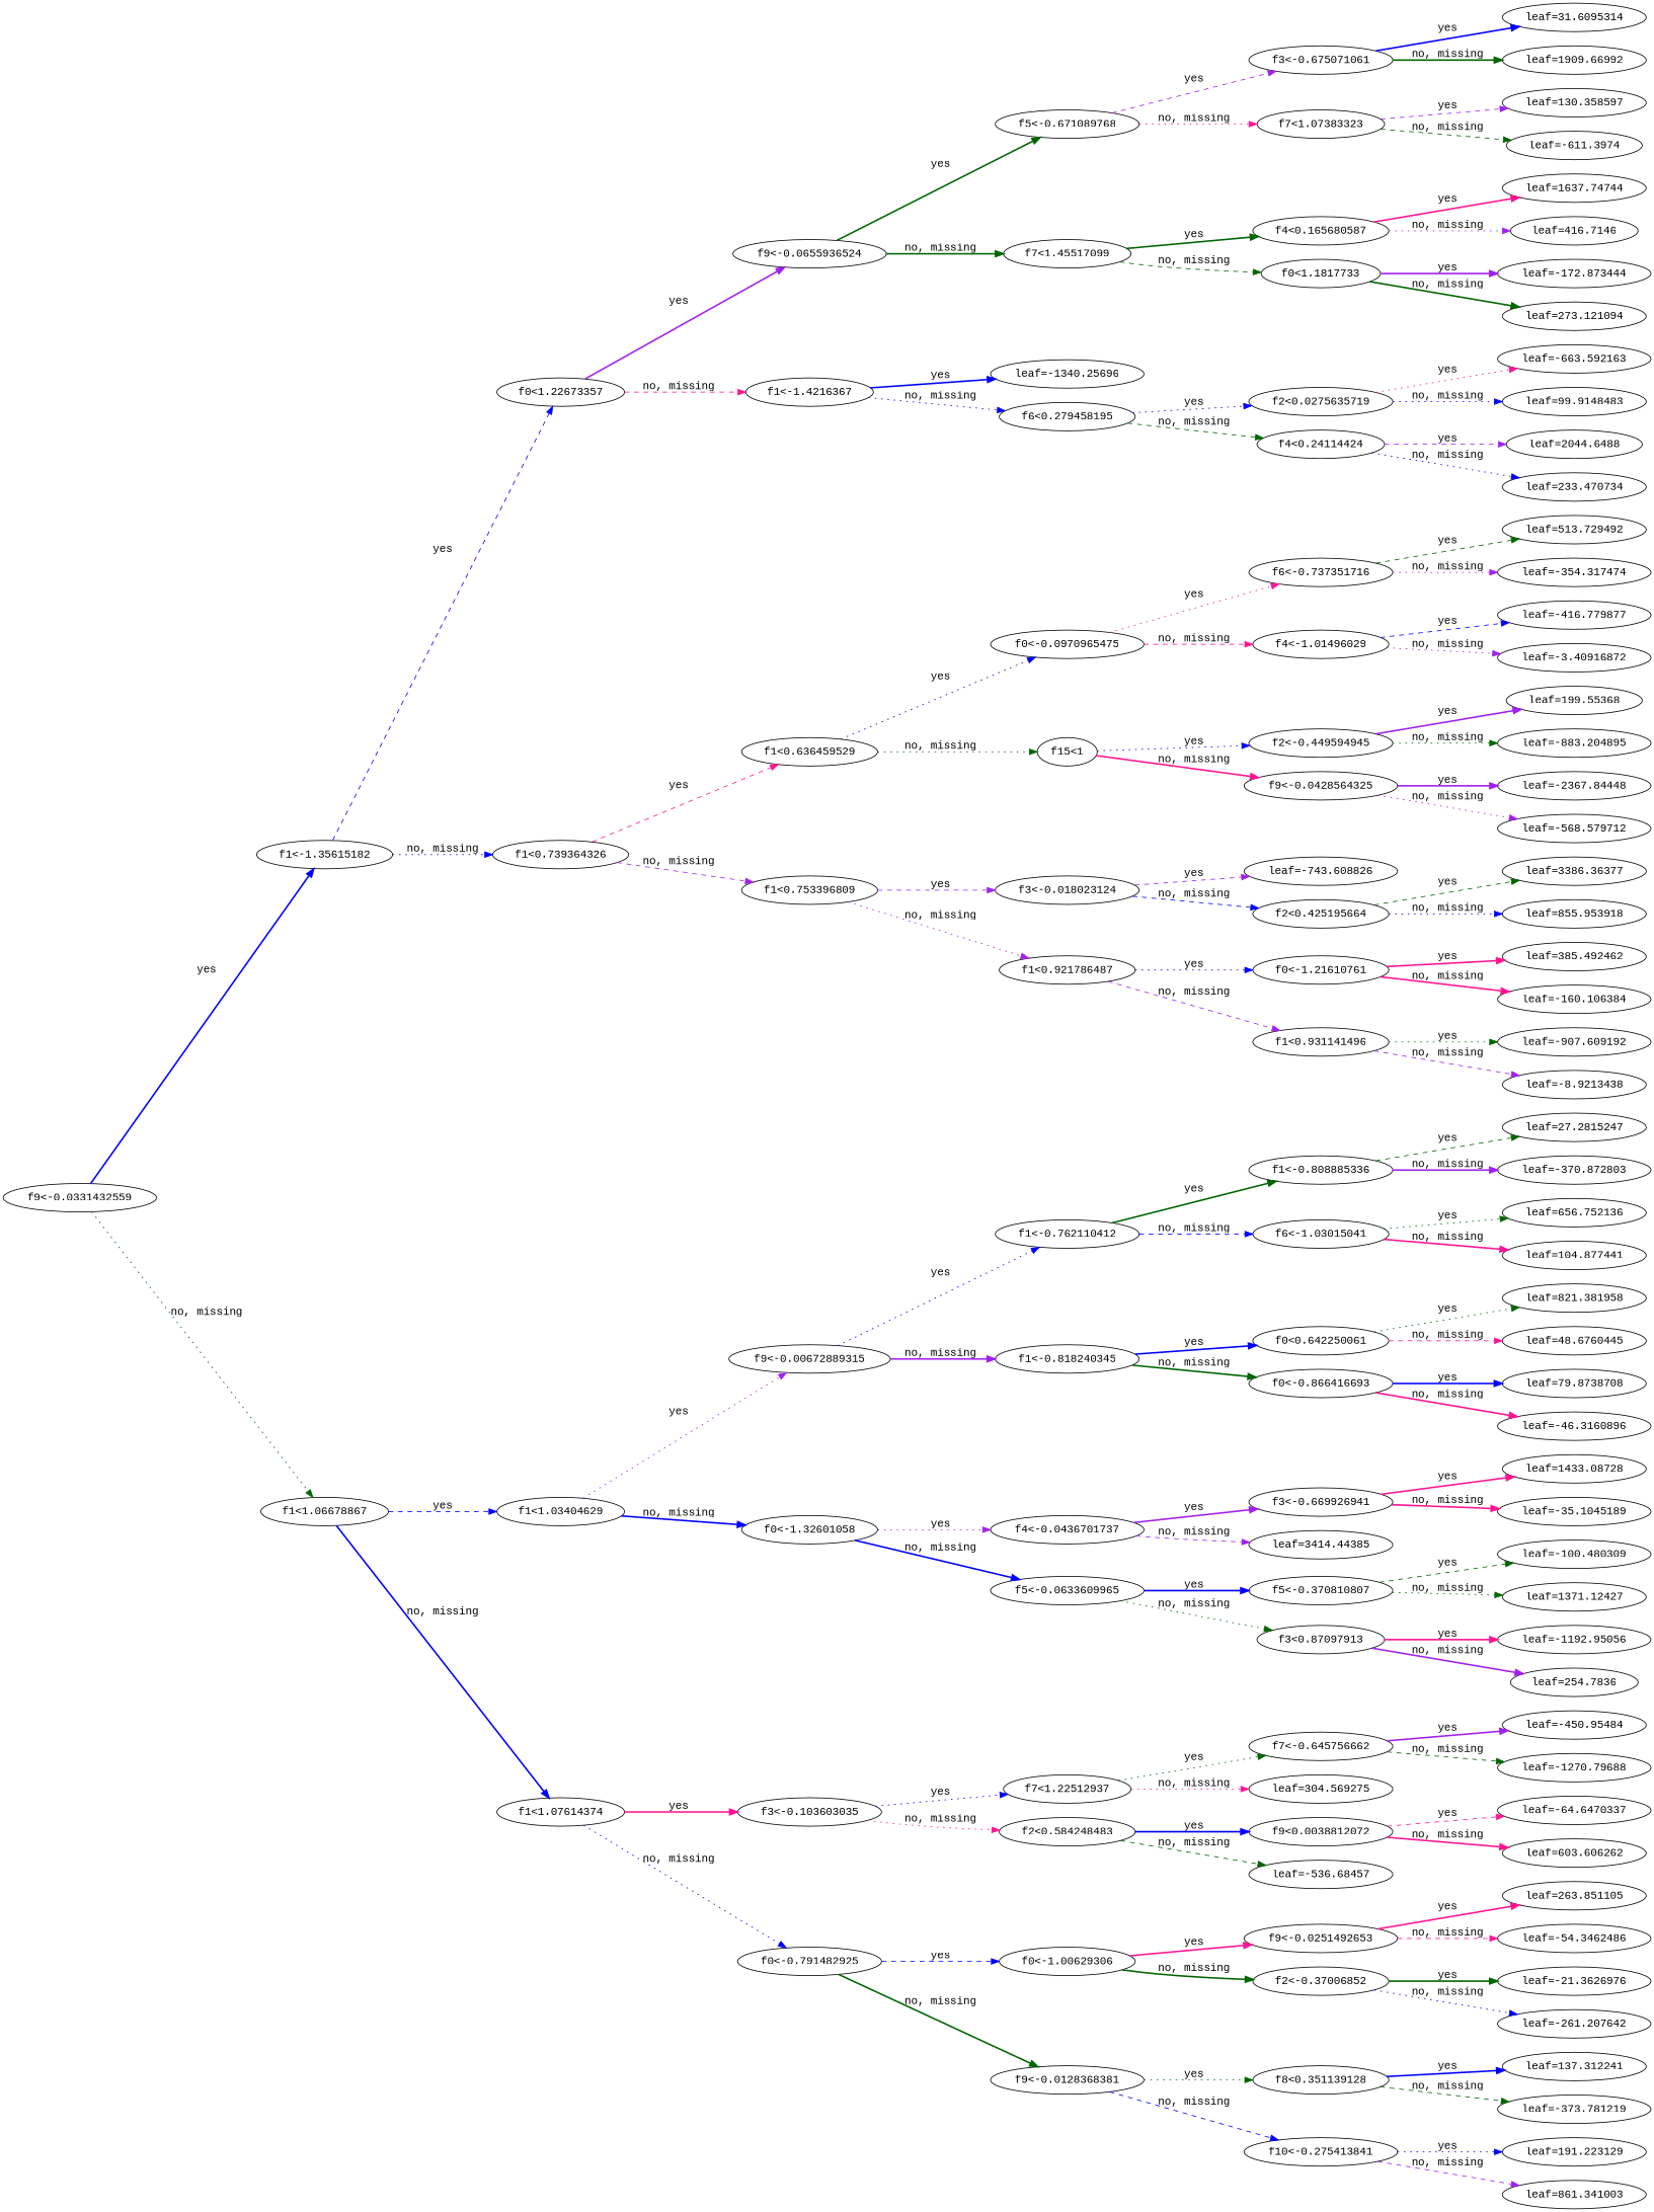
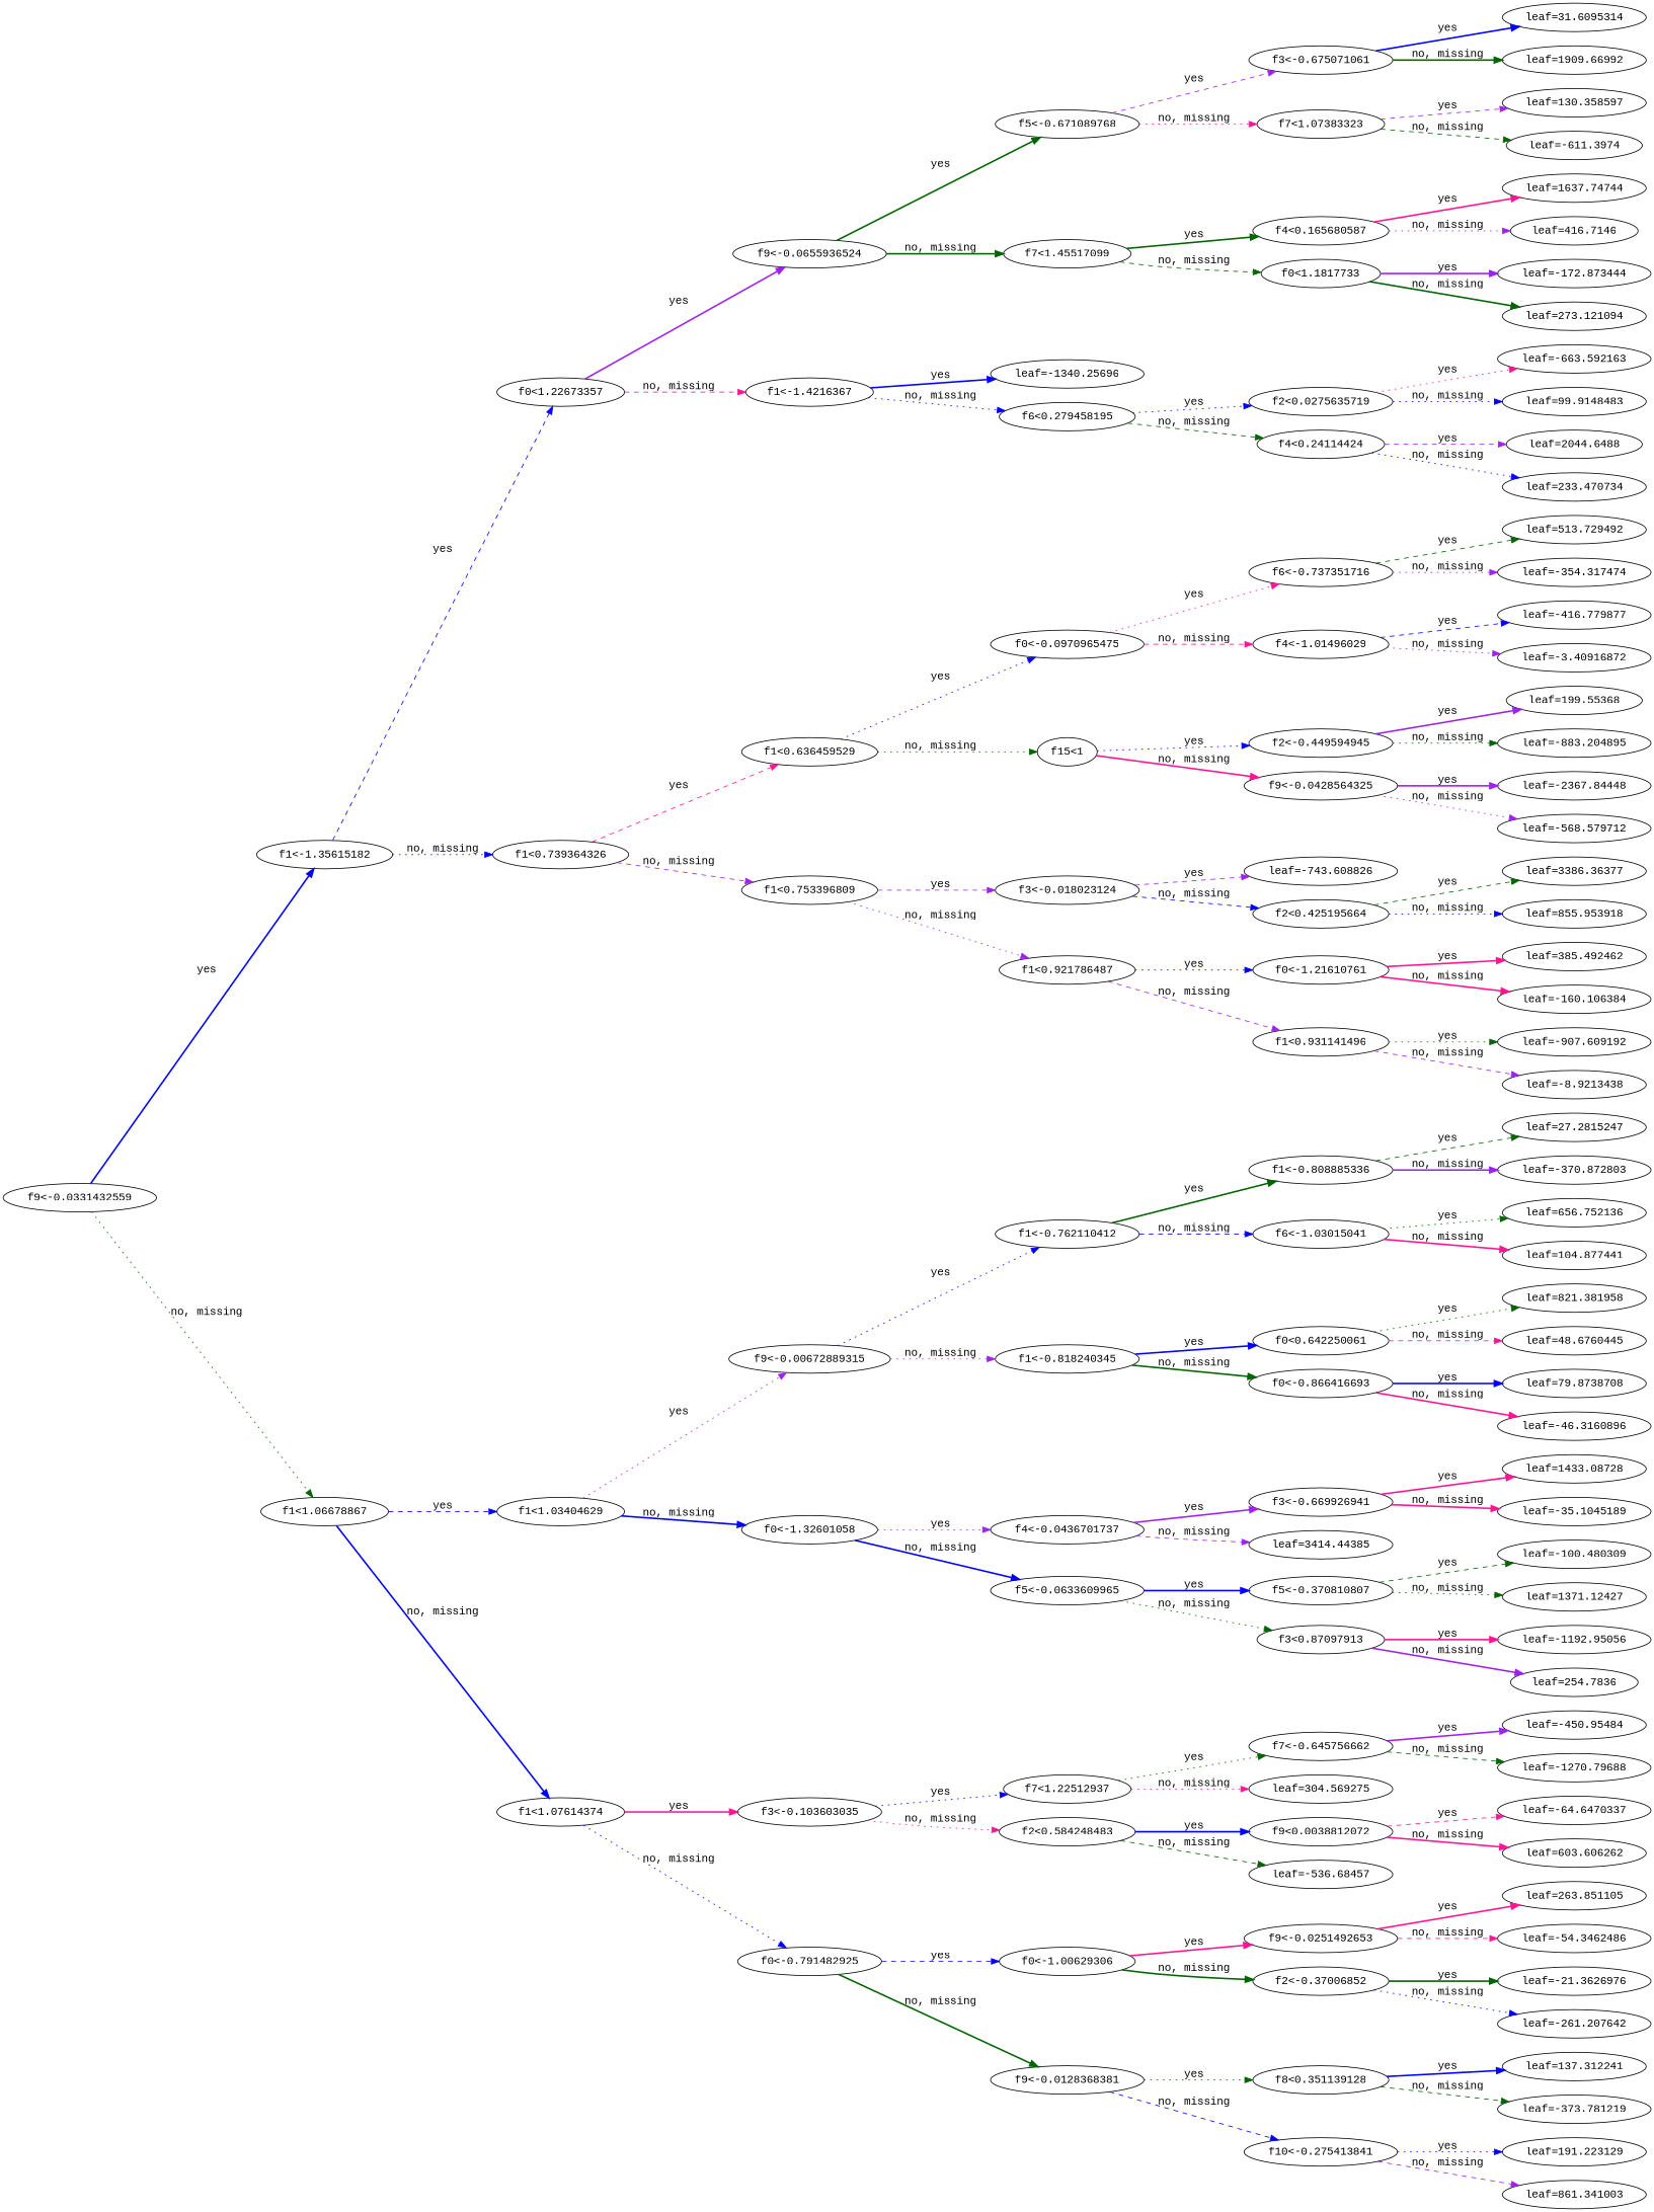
  digraph {
    fontname="Liberation Mono"
    rankdir=LR
    node [fontname="Liberation Mono"]
    edge [color=blue fontname="Liberation Mono" style=bold]
    n1 [label="f9<-0.0331432559"]
    n2 [label="f1<-1.35615182"]
    n3 [label="f1<1.06678867"]
    n4 [label="f0<1.22673357"]
    n5 [label="f1<0.739364326"]
    n6 [label="f1<1.03404629"]
    n7 [label="f1<1.07614374"]
    n8 [label="f9<-0.0655936524"]
    n9 [label="f1<-1.4216367"]
    n10 [label="f1<0.636459529"]
    n11 [label="f1<0.753396809"]
    n12 [label="f9<-0.00672889315"]
    n13 [label="f0<-1.32601058"]
    n14 [label="f3<-0.103603035"]
    n15 [label="f0<-0.791482925"]
    n16 [label="f5<-0.671089768"]
    n17 [label="f7<1.45517099"]
    n18 [label="leaf=-1340.25696"]
    n19 [label="f6<0.279458195"]
    n20 [label="f0<-0.0970965475"]
    n21 [label="f15<1"]
    n22 [label="f3<-0.018023124"]
    n23 [label="f1<0.921786487"]
    n24 [label="f3<-0.675071061"]
    n25 [label="f7<1.07383323"]
    n26 [label="f4<0.165680587"]
    n27 [label="f0<1.1817733"]
    n28 [label="f2<0.0275635719"]
    n29 [label="f4<0.24114424"]
    n30 [label="leaf=31.6095314"]
    n31 [label="leaf=1909.66992"]
    n32 [label="leaf=130.358597"]
    n33 [label="leaf=-611.3974"]
    n34 [label="leaf=1637.74744"]
    n35 [label="leaf=416.7146"]
    n36 [label="leaf=-172.873444"]
    n37 [label="leaf=273.121094"]
    n38 [label="leaf=-663.592163"]
    n39 [label="leaf=99.9148483"]
    n40 [label="leaf=2044.6488"]
    n41 [label="leaf=233.470734"]
    n42 [label="f6<-0.737351716"]
    n43 [label="f4<-1.01496029"]
    n44 [label="f2<-0.449594945"]
    n45 [label="f9<-0.0428564325"]
    n46 [label="leaf=-743.608826"]
    n47 [label="f2<0.425195664"]
    n48 [label="f0<-1.21610761"]
    n49 [label="f1<0.931141496"]
    n50 [label="leaf=513.729492"]
    n51 [label="leaf=-354.317474"]
    n52 [label="leaf=-416.779877"]
    n53 [label="leaf=-3.40916872"]
    n54 [label="leaf=199.55368"]
    n55 [label="leaf=-883.204895"]
    n56 [label="leaf=-2367.84448"]
    n57 [label="leaf=-568.579712"]
    n58 [label="leaf=3386.36377"]
    n59 [label="leaf=855.953918"]
    n60 [label="leaf=385.492462"]
    n61 [label="leaf=-160.106384"]
    n62 [label="leaf=-907.609192"]
    n63 [label="leaf=-8.9213438"]
    n64 [label="f1<-0.762110412"]
    n65 [label="f1<-0.818240345"]
    n66 [label="f4<-0.0436701737"]
    n67 [label="f5<-0.0633609965"]
    n68 [label="f7<1.22512937"]
    n69 [label="f2<0.584248483"]
    n70 [label="f0<-1.00629306"]
    n71 [label="f9<-0.0128368381"]
    n72 [label="f1<-0.808885336"]
    n73 [label="f6<-1.03015041"]
    n74 [label="f0<0.642250061"]
    n75 [label="f0<-0.866416693"]
    n76 [label="f3<-0.669926941"]
    n77 [label="leaf=3414.44385"]
    n78 [label="f5<-0.370810807"]
    n79 [label="f3<0.87097913"]
    n80 [label="leaf=27.2815247"]
    n81 [label="leaf=-370.872803"]
    n82 [label="leaf=656.752136"]
    n83 [label="leaf=104.877441"]
    n84 [label="leaf=821.381958"]
    n85 [label="leaf=48.6760445"]
    n86 [label="leaf=79.8738708"]
    n87 [label="leaf=-46.3160896"]
    n88 [label="leaf=1433.08728"]
    n89 [label="leaf=-35.1045189"]
    n90 [label="leaf=-100.480309"]
    n91 [label="leaf=1371.12427"]
    n92 [label="leaf=-1192.95056"]
    n93 [label="leaf=254.7836"]
    n94 [label="f7<-0.645756662"]
    n95 [label="leaf=304.569275"]
    n96 [label="f9<0.0038812072"]
    n97 [label="leaf=-536.68457"]
    n98 [label="f9<-0.0251492653"]
    n99 [label="f2<-0.37006852"]
    n100 [label="f8<0.351139128"]
    n101 [label="f10<-0.275413841"]
    n102 [label="leaf=-450.95484"]
    n103 [label="leaf=-1270.79688"]
    n104 [label="leaf=-64.6470337"]
    n105 [label="leaf=603.606262"]
    n106 [label="leaf=263.851105"]
    n107 [label="leaf=-54.3462486"]
    n108 [label="leaf=-21.3626976"]
    n109 [label="leaf=-261.207642"]
    n110 [label="leaf=137.312241"]
    n111 [label="leaf=-373.781219"]
    n112 [label="leaf=191.223129"]
    n113 [label="leaf=861.341003"]
    n1 -> n2 [label=yes]
    n1 -> n3 [color=darkgreen label="no, missing" style=dotted]
    n2 -> n4 [label=yes style=dashed]
    n2 -> n5 [label="no, missing" style=dotted]
    n3 -> n6 [label=yes style=dashed]
    n3 -> n7 [label="no, missing"]
    n4 -> n8 [color=purple label=yes]
    n4 -> n9 [color=deeppink label="no, missing" style=dashed]
    n5 -> n10 [color=deeppink label=yes style=dashed]
    n5 -> n11 [color=purple label="no, missing" style=dashed]
    n6 -> n12 [color=purple label=yes style=dotted]
    n6 -> n13 [label="no, missing"]
    n7 -> n14 [color=deeppink label=yes]
    n7 -> n15 [label="no, missing" style=dotted]
    n8 -> n16 [color=darkgreen label=yes]
    n8 -> n17 [color=darkgreen label="no, missing"]
    n9 -> n18 [label=yes]
    n9 -> n19 [label="no, missing" style=dotted]
    n10 -> n20 [label=yes style=dotted]
    n10 -> n21 [color=darkgreen label="no, missing" style=dotted]
    n11 -> n22 [color=purple label=yes style=dashed]
    n11 -> n23 [color=purple label="no, missing" style=dotted]
    n12 -> n64 [label=yes style=dotted]
-   n12 -> n65 [color=purple label="no, missing"]
+   n12 -> n65 [color=purple label="no, missing" style=dotted]
    n13 -> n66 [color=purple label=yes style=dotted]
    n13 -> n67 [label="no, missing"]
    n14 -> n68 [label=yes style=dotted]
    n14 -> n69 [color=deeppink label="no, missing" style=dotted]
    n15 -> n70 [label=yes style=dashed]
    n15 -> n71 [color=darkgreen label="no, missing"]
    n16 -> n24 [color=purple label=yes style=dashed]
    n16 -> n25 [color=deeppink label="no, missing" style=dotted]
    n17 -> n26 [color=darkgreen label=yes]
    n17 -> n27 [color=darkgreen label="no, missing" style=dashed]
    n19 -> n28 [label=yes style=dotted]
    n19 -> n29 [color=darkgreen label="no, missing" style=dashed]
    n20 -> n42 [color=deeppink label=yes style=dotted]
    n20 -> n43 [color=deeppink label="no, missing" style=dashed]
    n21 -> n44 [label=yes style=dotted]
    n21 -> n45 [color=deeppink label="no, missing"]
    n22 -> n46 [color=purple label=yes style=dashed]
    n22 -> n47 [label="no, missing" style=dashed]
    n23 -> n48 [label=yes style=dotted]
    n23 -> n49 [color=purple label="no, missing" style=dashed]
    n24 -> n30 [label=yes]
    n24 -> n31 [color=darkgreen label="no, missing"]
    n25 -> n32 [color=purple label=yes style=dashed]
    n25 -> n33 [color=darkgreen label="no, missing" style=dashed]
    n26 -> n34 [color=deeppink label=yes]
    n26 -> n35 [color=purple label="no, missing" style=dotted]
    n27 -> n36 [color=purple label=yes]
    n27 -> n37 [color=darkgreen label="no, missing"]
    n28 -> n38 [color=deeppink label=yes style=dotted]
    n28 -> n39 [label="no, missing" style=dotted]
    n29 -> n40 [color=purple label=yes style=dashed]
    n29 -> n41 [label="no, missing" style=dotted]
    n42 -> n50 [color=darkgreen label=yes style=dashed]
    n42 -> n51 [color=purple label="no, missing" style=dotted]
    n43 -> n52 [label=yes style=dashed]
    n43 -> n53 [color=purple label="no, missing" style=dotted]
    n44 -> n54 [color=purple label=yes]
    n44 -> n55 [color=darkgreen label="no, missing" style=dotted]
    n45 -> n56 [color=purple label=yes]
    n45 -> n57 [color=purple label="no, missing" style=dotted]
    n47 -> n58 [color=darkgreen label=yes style=dashed]
    n47 -> n59 [label="no, missing" style=dotted]
    n48 -> n60 [color=deeppink label=yes]
    n48 -> n61 [color=deeppink label="no, missing"]
    n49 -> n62 [color=darkgreen label=yes style=dotted]
    n49 -> n63 [color=purple label="no, missing" style=dashed]
    n64 -> n72 [color=darkgreen label=yes]
    n64 -> n73 [label="no, missing" style=dashed]
    n65 -> n74 [label=yes]
    n65 -> n75 [color=darkgreen label="no, missing"]
    n66 -> n76 [color=purple label=yes]
    n66 -> n77 [color=purple label="no, missing" style=dashed]
    n67 -> n78 [label=yes]
    n67 -> n79 [color=darkgreen label="no, missing" style=dotted]
    n68 -> n94 [color=darkgreen label=yes style=dotted]
    n68 -> n95 [color=deeppink label="no, missing" style=dotted]
    n69 -> n96 [label=yes]
    n69 -> n97 [color=darkgreen label="no, missing" style=dashed]
    n70 -> n98 [color=deeppink label=yes]
    n70 -> n99 [color=darkgreen label="no, missing"]
    n71 -> n100 [color=darkgreen label=yes style=dotted]
    n71 -> n101 [label="no, missing" style=dashed]
    n72 -> n80 [color=darkgreen label=yes style=dashed]
    n72 -> n81 [color=purple label="no, missing"]
    n73 -> n82 [color=darkgreen label=yes style=dotted]
    n73 -> n83 [color=deeppink label="no, missing"]
    n74 -> n84 [color=darkgreen label=yes style=dotted]
    n74 -> n85 [color=deeppink label="no, missing" style=dashed]
    n75 -> n86 [label=yes]
    n75 -> n87 [color=deeppink label="no, missing"]
    n76 -> n88 [color=deeppink label=yes]
    n76 -> n89 [color=deeppink label="no, missing"]
    n78 -> n90 [color=darkgreen label=yes style=dashed]
    n78 -> n91 [color=darkgreen label="no, missing" style=dotted]
    n79 -> n92 [color=deeppink label=yes]
    n79 -> n93 [color=purple label="no, missing"]
    n94 -> n102 [color=purple label=yes]
    n94 -> n103 [color=darkgreen label="no, missing" style=dashed]
    n96 -> n104 [color=deeppink label=yes style=dashed]
    n96 -> n105 [color=deeppink label="no, missing"]
    n98 -> n106 [color=deeppink label=yes]
    n98 -> n107 [color=deeppink label="no, missing" style=dashed]
    n99 -> n108 [color=darkgreen label=yes]
    n99 -> n109 [label="no, missing" style=dotted]
    n100 -> n110 [label=yes]
    n100 -> n111 [color=darkgreen label="no, missing" style=dashed]
    n101 -> n112 [label=yes style=dotted]
    n101 -> n113 [color=purple label="no, missing" style=dashed]
  }
